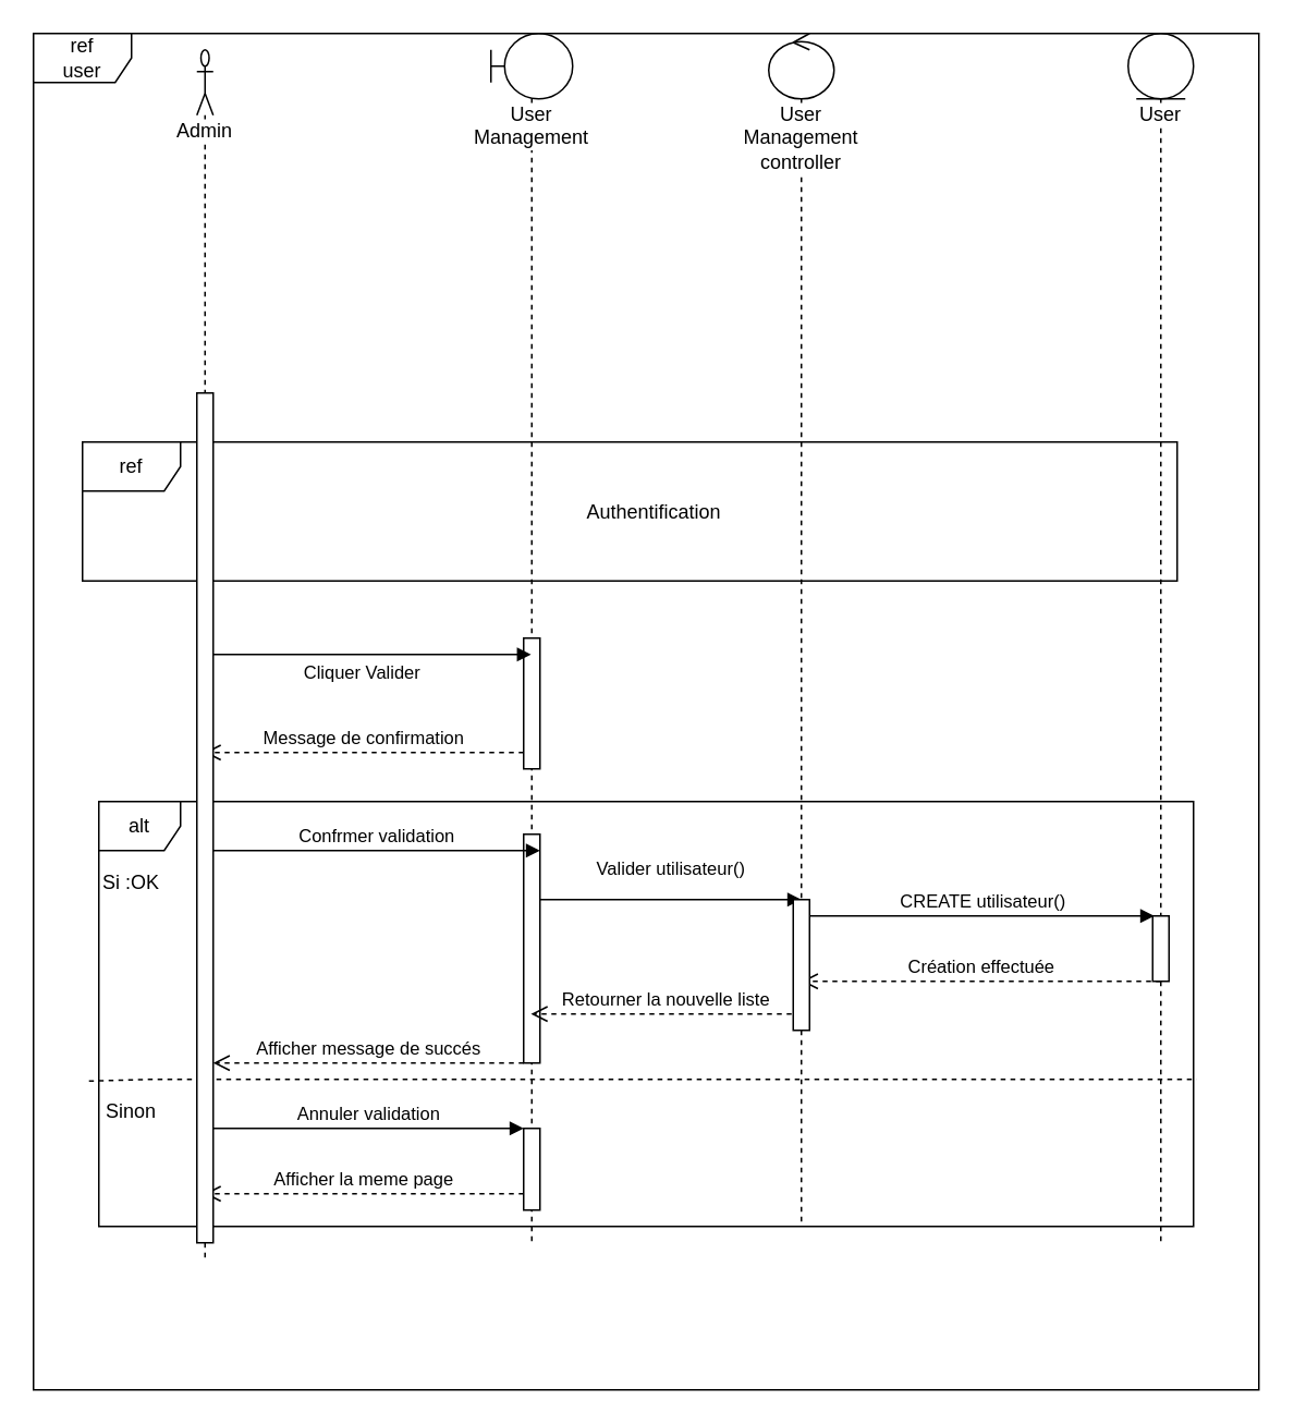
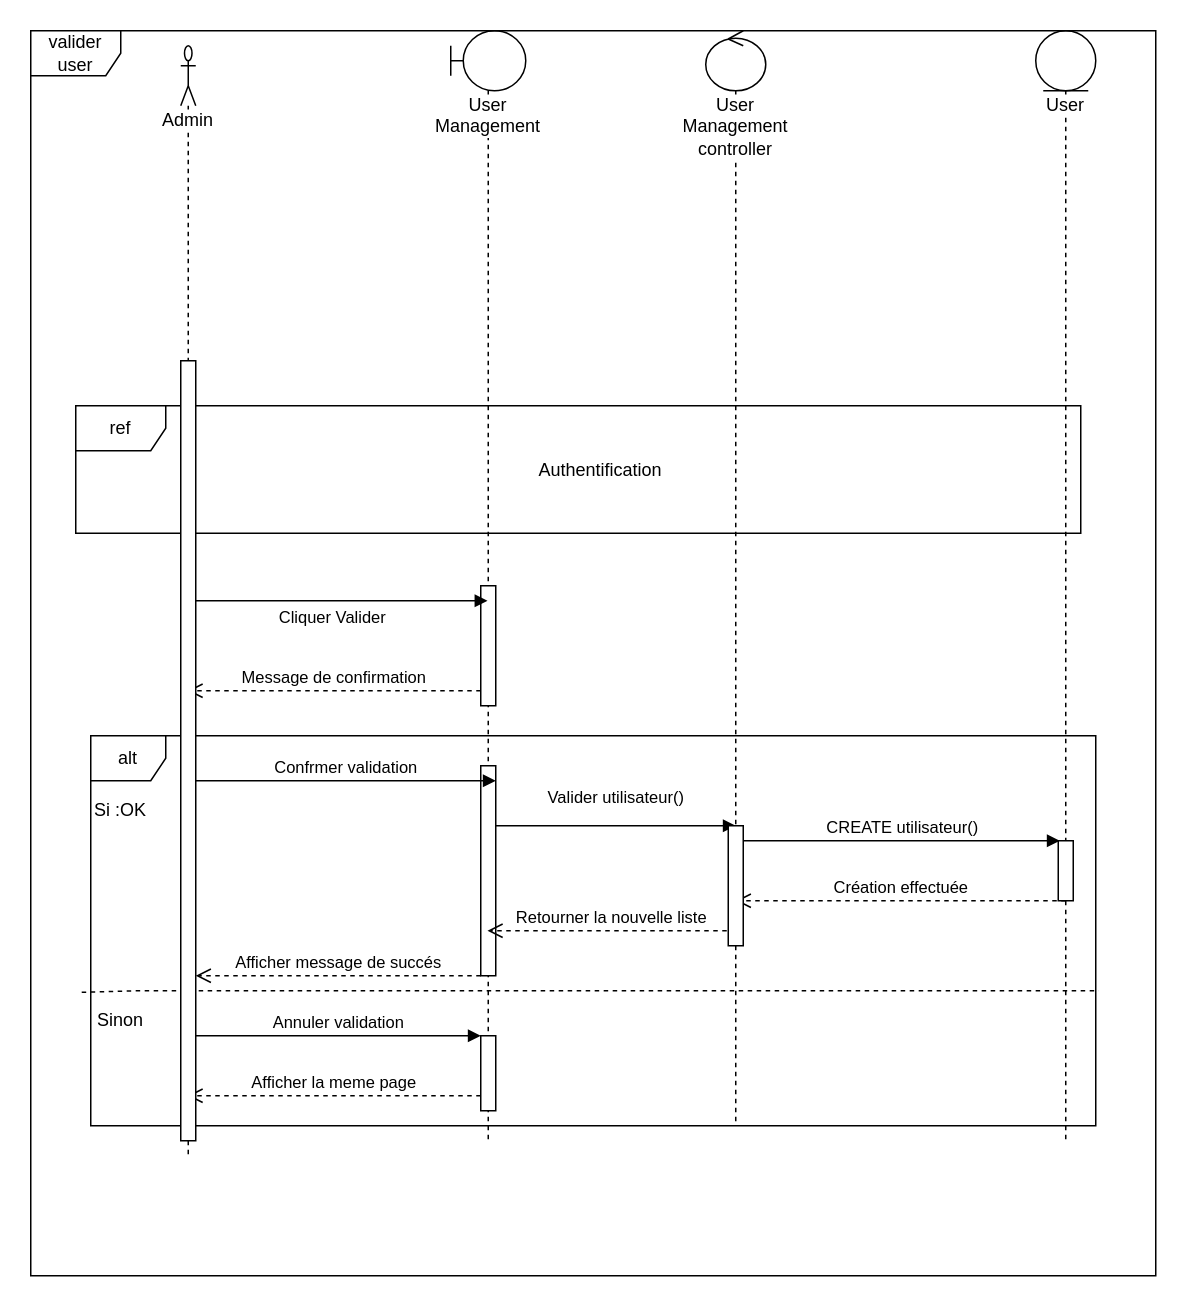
  <mxCell id="0" />
  <mxCell id="1" parent="0" />
  <mxCell id="2" value="alt" style="shape=umlFrame;whiteSpace=wrap;html=1;width=50;height=30;" parent="1" vertex="1"><mxGeometry x="60" y="490" width="670" height="260" as="geometry" /></mxCell>
  <mxCell id="3" value="User Management" style="shape=umlLifeline;participant=umlBoundary;perimeter=lifelinePerimeter;whiteSpace=wrap;html=1;container=1;collapsible=0;recursiveResize=0;verticalAlign=top;spacingTop=36;labelBackgroundColor=#ffffff;outlineConnect=0;" parent="1" vertex="1"><mxGeometry x="300" y="20" width="50" height="740" as="geometry" /></mxCell>
  <mxCell id="4" value="" style="html=1;points=[];perimeter=orthogonalPerimeter;" parent="3" vertex="1"><mxGeometry x="20" y="370" width="10" height="80" as="geometry" /></mxCell>
  <mxCell id="5" value="" style="html=1;points=[];perimeter=orthogonalPerimeter;" parent="3" vertex="1"><mxGeometry x="20" y="490" width="10" height="140" as="geometry" /></mxCell>
  <mxCell id="6" value="Admin" style="shape=umlLifeline;participant=umlActor;perimeter=lifelinePerimeter;whiteSpace=wrap;html=1;container=1;collapsible=0;recursiveResize=0;verticalAlign=top;spacingTop=36;labelBackgroundColor=#ffffff;outlineConnect=0;" parent="1" vertex="1"><mxGeometry x="120" y="30" width="10" height="740" as="geometry" /></mxCell>
  <mxCell id="7" value="User Management controller" style="shape=umlLifeline;participant=umlControl;perimeter=lifelinePerimeter;whiteSpace=wrap;html=1;container=1;collapsible=0;recursiveResize=0;verticalAlign=top;spacingTop=36;labelBackgroundColor=#ffffff;outlineConnect=0;" parent="1" vertex="1"><mxGeometry x="470" y="20" width="40" height="730" as="geometry" /></mxCell>
  <mxCell id="8" value="User" style="shape=umlLifeline;participant=umlEntity;perimeter=lifelinePerimeter;whiteSpace=wrap;html=1;container=1;collapsible=0;recursiveResize=0;verticalAlign=top;spacingTop=36;labelBackgroundColor=#ffffff;outlineConnect=0;" parent="1" vertex="1"><mxGeometry x="690" y="20" width="40" height="740" as="geometry" /></mxCell>
  <mxCell id="9" value="ref" style="shape=umlFrame;whiteSpace=wrap;html=1;" parent="1" vertex="1"><mxGeometry x="50" y="270" width="670" height="85" as="geometry" /></mxCell>
  <mxCell id="10" value="Message de confirmation" style="html=1;verticalAlign=bottom;endArrow=open;dashed=1;endSize=8;" parent="1" target="6" edge="1"><mxGeometry relative="1" as="geometry"><mxPoint x="320" y="460" as="sourcePoint" /><mxPoint x="240" y="460" as="targetPoint" /></mxGeometry></mxCell>
  <mxCell id="11" value="Confrmer validation" style="html=1;verticalAlign=bottom;endArrow=block;entryX=0.377;entryY=0.25;entryDx=0;entryDy=0;entryPerimeter=0;" parent="1" edge="1"><mxGeometry width="80" relative="1" as="geometry"><mxPoint x="130" y="520" as="sourcePoint" /><mxPoint x="330" y="520" as="targetPoint" /></mxGeometry></mxCell>
  <mxCell id="12" value="Valider utilisateur()" style="html=1;verticalAlign=bottom;endArrow=block;" parent="1" edge="1"><mxGeometry y="10" width="80" relative="1" as="geometry"><mxPoint x="330" y="550" as="sourcePoint" /><mxPoint x="490" y="550" as="targetPoint" /><mxPoint as="offset" /></mxGeometry></mxCell>
  <mxCell id="13" value="CREATE utilisateur()" style="html=1;verticalAlign=bottom;endArrow=block;entryX=0.1;entryY=0;entryDx=0;entryDy=0;entryPerimeter=0;" parent="1" source="27" target="28" edge="1"><mxGeometry width="80" relative="1" as="geometry"><mxPoint x="490" y="570" as="sourcePoint" /><mxPoint x="710" y="570" as="targetPoint" /></mxGeometry></mxCell>
  <mxCell id="14" value="Création effectuée" style="html=1;verticalAlign=bottom;endArrow=open;dashed=1;endSize=8;entryX=0.609;entryY=0.65;entryDx=0;entryDy=0;entryPerimeter=0;" parent="1" edge="1"><mxGeometry relative="1" as="geometry"><mxPoint x="710" y="600" as="sourcePoint" /><mxPoint x="490" y="600" as="targetPoint" /></mxGeometry></mxCell>
  <mxCell id="15" value="Afficher message de succés" style="html=1;verticalAlign=bottom;endArrow=open;dashed=1;endSize=8;entryX=0.087;entryY=0.9;entryDx=0;entryDy=0;entryPerimeter=0;" parent="1" edge="1"><mxGeometry relative="1" as="geometry"><mxPoint x="320" y="650" as="sourcePoint" /><mxPoint x="130" y="650" as="targetPoint" /></mxGeometry></mxCell>
  <mxCell id="16" value="Retourner la nouvelle liste" style="html=1;verticalAlign=bottom;endArrow=open;dashed=1;endSize=8;" parent="1" target="3" edge="1"><mxGeometry relative="1" as="geometry"><mxPoint x="490" y="620" as="sourcePoint" /><mxPoint x="410" y="620" as="targetPoint" /></mxGeometry></mxCell>
  <mxCell id="17" value="Afficher la meme page" style="html=1;verticalAlign=bottom;endArrow=open;dashed=1;endSize=8;" parent="1" target="6" edge="1"><mxGeometry relative="1" as="geometry"><mxPoint x="320" y="730" as="sourcePoint" /><mxPoint x="240" y="730" as="targetPoint" /></mxGeometry></mxCell>
  <mxCell id="18" value="" style="endArrow=none;dashed=1;html=1;exitX=-0.009;exitY=0.658;exitDx=0;exitDy=0;exitPerimeter=0;" parent="1" source="2" edge="1"><mxGeometry width="50" height="50" relative="1" as="geometry"><mxPoint x="60" y="690" as="sourcePoint" /><mxPoint x="732" y="660" as="targetPoint" /><Array as="points"><mxPoint x="90" y="660" /></Array></mxGeometry></mxCell>
  <mxCell id="19" value="Cliquer Valider" style="html=1;verticalAlign=bottom;endArrow=block;" parent="1" source="6" target="3" edge="1"><mxGeometry x="-0.045" y="-20" width="80" relative="1" as="geometry"><mxPoint x="130" y="400" as="sourcePoint" /><mxPoint x="210" y="400" as="targetPoint" /><mxPoint as="offset" /></mxGeometry></mxCell>
  <mxCell id="20" value="Si :OK" style="text;html=1;strokeColor=none;fillColor=none;align=center;verticalAlign=middle;whiteSpace=wrap;rounded=0;" parent="1" vertex="1"><mxGeometry x="60" y="530" width="40" height="20" as="geometry" /></mxCell>
  <mxCell id="21" value="Sinon" style="text;html=1;strokeColor=none;fillColor=none;align=center;verticalAlign=middle;whiteSpace=wrap;rounded=0;" parent="1" vertex="1"><mxGeometry x="60" y="670" width="40" height="20" as="geometry" /></mxCell>
  <mxCell id="22" value="" style="html=1;verticalAlign=bottom;endArrow=block;" parent="1" source="25" target="3" edge="1"><mxGeometry width="80" relative="1" as="geometry"><mxPoint x="130" y="690" as="sourcePoint" /><mxPoint x="210" y="690" as="targetPoint" /></mxGeometry></mxCell>
  <mxCell id="23" value="Authentification" style="text;html=1;strokeColor=none;fillColor=none;align=center;verticalAlign=middle;whiteSpace=wrap;rounded=0;" parent="1" vertex="1"><mxGeometry x="330" y="302.5" width="140" height="20" as="geometry" /></mxCell>
  <mxCell id="24" value="" style="html=1;points=[];perimeter=orthogonalPerimeter;" parent="1" vertex="1"><mxGeometry x="120" y="240" width="10" height="520" as="geometry" /></mxCell>
  <mxCell id="25" value="" style="html=1;points=[];perimeter=orthogonalPerimeter;" parent="1" vertex="1"><mxGeometry x="320" y="690" width="10" height="50" as="geometry" /></mxCell>
  <mxCell id="26" value="Annuler validation" style="html=1;verticalAlign=bottom;endArrow=block;" parent="1" target="25" edge="1"><mxGeometry width="80" relative="1" as="geometry"><mxPoint x="130" y="690" as="sourcePoint" /><mxPoint x="324.5" y="690" as="targetPoint" /></mxGeometry></mxCell>
  <mxCell id="27" value="" style="html=1;points=[];perimeter=orthogonalPerimeter;" parent="1" vertex="1"><mxGeometry x="485" y="550" width="10" height="80" as="geometry" /></mxCell>
  <mxCell id="28" value="" style="html=1;points=[];perimeter=orthogonalPerimeter;" parent="1" vertex="1"><mxGeometry x="705" y="560" width="10" height="40" as="geometry" /></mxCell>
- <mxCell id="29" value="ref&lt;br&gt;user&lt;br&gt;" style="shape=umlFrame;whiteSpace=wrap;html=1;" vertex="1" parent="1"><mxGeometry x="20" y="20" width="750" height="830" as="geometry" /></mxCell>
+ <mxCell id="29" value="valider&lt;br&gt;user&lt;br&gt;" style="shape=umlFrame;whiteSpace=wrap;html=1;" vertex="1" parent="1"><mxGeometry x="20" y="20" width="750" height="830" as="geometry" /></mxCell>
